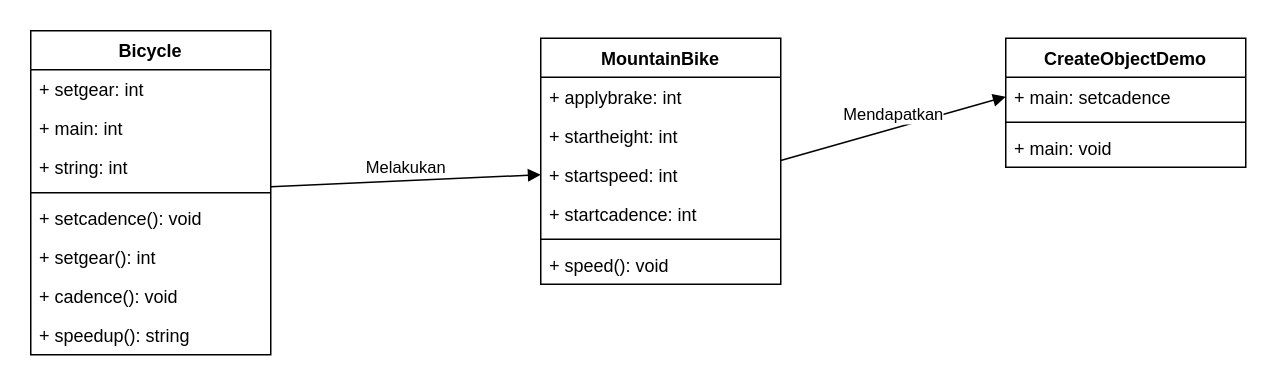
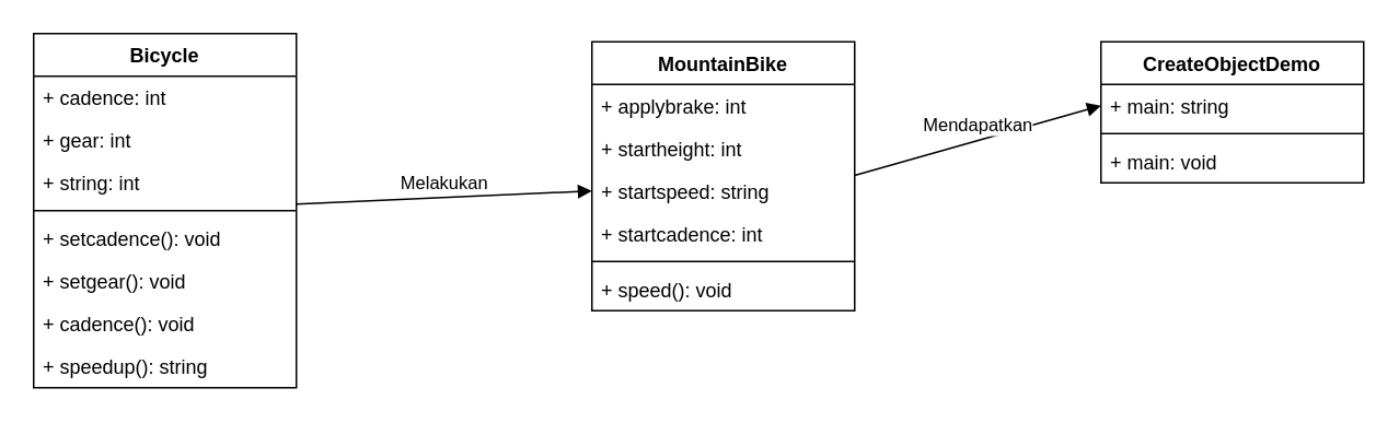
  <mxCell id="0" />
  <mxCell id="1" parent="0" />
  <mxCell id="2" value="Bicycle" style="swimlane;fontStyle=1;align=center;verticalAlign=top;childLayout=stackLayout;horizontal=1;startSize=26;horizontalStack=0;resizeParent=1;resizeParentMax=0;resizeLast=0;collapsible=1;marginBottom=0;" vertex="1" parent="1"><mxGeometry x="20" y="20" width="160" height="216" as="geometry" /></mxCell>
- <mxCell id="3" value="+ setgear: int" style="text;strokeColor=none;fillColor=none;align=left;verticalAlign=top;spacingLeft=4;spacingRight=4;overflow=hidden;rotatable=0;points=[[0,0.5],[1,0.5]];portConstraint=eastwest;" vertex="1" parent="2"><mxGeometry y="26" width="160" height="26" as="geometry" /></mxCell>
- <mxCell id="4" value="+ main: int" style="text;strokeColor=none;fillColor=none;align=left;verticalAlign=top;spacingLeft=4;spacingRight=4;overflow=hidden;rotatable=0;points=[[0,0.5],[1,0.5]];portConstraint=eastwest;" vertex="1" parent="2"><mxGeometry y="52" width="160" height="26" as="geometry" /></mxCell>
+ <mxCell id="3" value="+ cadence: int" style="text;strokeColor=none;fillColor=none;align=left;verticalAlign=top;spacingLeft=4;spacingRight=4;overflow=hidden;rotatable=0;points=[[0,0.5],[1,0.5]];portConstraint=eastwest;" vertex="1" parent="2"><mxGeometry y="26" width="160" height="26" as="geometry" /></mxCell>
+ <mxCell id="4" value="+ gear: int" style="text;strokeColor=none;fillColor=none;align=left;verticalAlign=top;spacingLeft=4;spacingRight=4;overflow=hidden;rotatable=0;points=[[0,0.5],[1,0.5]];portConstraint=eastwest;" vertex="1" parent="2"><mxGeometry y="52" width="160" height="26" as="geometry" /></mxCell>
  <mxCell id="5" value="+ string: int" style="text;strokeColor=none;fillColor=none;align=left;verticalAlign=top;spacingLeft=4;spacingRight=4;overflow=hidden;rotatable=0;points=[[0,0.5],[1,0.5]];portConstraint=eastwest;" vertex="1" parent="2"><mxGeometry y="78" width="160" height="26" as="geometry" /></mxCell>
  <mxCell id="6" value="" style="line;strokeWidth=1;fillColor=none;align=left;verticalAlign=middle;spacingTop=-1;spacingLeft=3;spacingRight=3;rotatable=0;labelPosition=right;points=[];portConstraint=eastwest;" vertex="1" parent="2"><mxGeometry y="104" width="160" height="8" as="geometry" /></mxCell>
  <mxCell id="7" value="+ setcadence(): void" style="text;strokeColor=none;fillColor=none;align=left;verticalAlign=top;spacingLeft=4;spacingRight=4;overflow=hidden;rotatable=0;points=[[0,0.5],[1,0.5]];portConstraint=eastwest;" vertex="1" parent="2"><mxGeometry y="112" width="160" height="26" as="geometry" /></mxCell>
- <mxCell id="8" value="+ setgear(): int" style="text;strokeColor=none;fillColor=none;align=left;verticalAlign=top;spacingLeft=4;spacingRight=4;overflow=hidden;rotatable=0;points=[[0,0.5],[1,0.5]];portConstraint=eastwest;" vertex="1" parent="2"><mxGeometry y="138" width="160" height="26" as="geometry" /></mxCell>
+ <mxCell id="8" value="+ setgear(): void" style="text;strokeColor=none;fillColor=none;align=left;verticalAlign=top;spacingLeft=4;spacingRight=4;overflow=hidden;rotatable=0;points=[[0,0.5],[1,0.5]];portConstraint=eastwest;" vertex="1" parent="2"><mxGeometry y="138" width="160" height="26" as="geometry" /></mxCell>
  <mxCell id="9" value="+ cadence(): void" style="text;strokeColor=none;fillColor=none;align=left;verticalAlign=top;spacingLeft=4;spacingRight=4;overflow=hidden;rotatable=0;points=[[0,0.5],[1,0.5]];portConstraint=eastwest;" vertex="1" parent="2"><mxGeometry y="164" width="160" height="26" as="geometry" /></mxCell>
  <mxCell id="10" value="+ speedup(): string" style="text;strokeColor=none;fillColor=none;align=left;verticalAlign=top;spacingLeft=4;spacingRight=4;overflow=hidden;rotatable=0;points=[[0,0.5],[1,0.5]];portConstraint=eastwest;" vertex="1" parent="2"><mxGeometry y="190" width="160" height="26" as="geometry" /></mxCell>
  <mxCell id="11" value="MountainBike" style="swimlane;fontStyle=1;align=center;verticalAlign=top;childLayout=stackLayout;horizontal=1;startSize=26;horizontalStack=0;resizeParent=1;resizeParentMax=0;resizeLast=0;collapsible=1;marginBottom=0;" vertex="1" parent="1"><mxGeometry x="360" y="25" width="160" height="164" as="geometry" /></mxCell>
  <mxCell id="12" value="+ applybrake: int" style="text;strokeColor=none;fillColor=none;align=left;verticalAlign=top;spacingLeft=4;spacingRight=4;overflow=hidden;rotatable=0;points=[[0,0.5],[1,0.5]];portConstraint=eastwest;" vertex="1" parent="11"><mxGeometry y="26" width="160" height="26" as="geometry" /></mxCell>
  <mxCell id="13" value="+ startheight: int" style="text;strokeColor=none;fillColor=none;align=left;verticalAlign=top;spacingLeft=4;spacingRight=4;overflow=hidden;rotatable=0;points=[[0,0.5],[1,0.5]];portConstraint=eastwest;" vertex="1" parent="11"><mxGeometry y="52" width="160" height="26" as="geometry" /></mxCell>
- <mxCell id="14" value="+ startspeed: int" style="text;strokeColor=none;fillColor=none;align=left;verticalAlign=top;spacingLeft=4;spacingRight=4;overflow=hidden;rotatable=0;points=[[0,0.5],[1,0.5]];portConstraint=eastwest;" vertex="1" parent="11"><mxGeometry y="78" width="160" height="26" as="geometry" /></mxCell>
+ <mxCell id="14" value="+ startspeed: string" style="text;strokeColor=none;fillColor=none;align=left;verticalAlign=top;spacingLeft=4;spacingRight=4;overflow=hidden;rotatable=0;points=[[0,0.5],[1,0.5]];portConstraint=eastwest;" vertex="1" parent="11"><mxGeometry y="78" width="160" height="26" as="geometry" /></mxCell>
  <mxCell id="15" value="+ startcadence: int" style="text;strokeColor=none;fillColor=none;align=left;verticalAlign=top;spacingLeft=4;spacingRight=4;overflow=hidden;rotatable=0;points=[[0,0.5],[1,0.5]];portConstraint=eastwest;" vertex="1" parent="11"><mxGeometry y="104" width="160" height="26" as="geometry" /></mxCell>
  <mxCell id="16" value="" style="line;strokeWidth=1;fillColor=none;align=left;verticalAlign=middle;spacingTop=-1;spacingLeft=3;spacingRight=3;rotatable=0;labelPosition=right;points=[];portConstraint=eastwest;" vertex="1" parent="11"><mxGeometry y="130" width="160" height="8" as="geometry" /></mxCell>
  <mxCell id="17" value="+ speed(): void" style="text;strokeColor=none;fillColor=none;align=left;verticalAlign=top;spacingLeft=4;spacingRight=4;overflow=hidden;rotatable=0;points=[[0,0.5],[1,0.5]];portConstraint=eastwest;" vertex="1" parent="11"><mxGeometry y="138" width="160" height="26" as="geometry" /></mxCell>
  <mxCell id="18" value="CreateObjectDemo" style="swimlane;fontStyle=1;align=center;verticalAlign=top;childLayout=stackLayout;horizontal=1;startSize=26;horizontalStack=0;resizeParent=1;resizeParentMax=0;resizeLast=0;collapsible=1;marginBottom=0;" vertex="1" parent="1"><mxGeometry x="670" y="25" width="160" height="86" as="geometry" /></mxCell>
- <mxCell id="19" value="+ main: setcadence" style="text;strokeColor=none;fillColor=none;align=left;verticalAlign=top;spacingLeft=4;spacingRight=4;overflow=hidden;rotatable=0;points=[[0,0.5],[1,0.5]];portConstraint=eastwest;" vertex="1" parent="18"><mxGeometry y="26" width="160" height="26" as="geometry" /></mxCell>
+ <mxCell id="19" value="+ main: string" style="text;strokeColor=none;fillColor=none;align=left;verticalAlign=top;spacingLeft=4;spacingRight=4;overflow=hidden;rotatable=0;points=[[0,0.5],[1,0.5]];portConstraint=eastwest;" vertex="1" parent="18"><mxGeometry y="26" width="160" height="26" as="geometry" /></mxCell>
  <mxCell id="20" value="" style="line;strokeWidth=1;fillColor=none;align=left;verticalAlign=middle;spacingTop=-1;spacingLeft=3;spacingRight=3;rotatable=0;labelPosition=right;points=[];portConstraint=eastwest;" vertex="1" parent="18"><mxGeometry y="52" width="160" height="8" as="geometry" /></mxCell>
  <mxCell id="21" value="+ main: void" style="text;strokeColor=none;fillColor=none;align=left;verticalAlign=top;spacingLeft=4;spacingRight=4;overflow=hidden;rotatable=0;points=[[0,0.5],[1,0.5]];portConstraint=eastwest;" vertex="1" parent="18"><mxGeometry y="60" width="160" height="26" as="geometry" /></mxCell>
  <mxCell id="22" value="Melakukan" style="html=1;verticalAlign=bottom;endArrow=block;entryX=0;entryY=0.5;entryDx=0;entryDy=0;" edge="1" parent="1" target="14"><mxGeometry width="80" relative="1" as="geometry"><mxPoint x="180" y="124" as="sourcePoint" /><mxPoint x="260" y="124" as="targetPoint" /></mxGeometry></mxCell>
  <mxCell id="23" value="Mendapatkan" style="html=1;verticalAlign=bottom;endArrow=block;entryX=0;entryY=0.5;entryDx=0;entryDy=0;" edge="1" parent="1" target="19"><mxGeometry width="80" relative="1" as="geometry"><mxPoint x="520" y="106.5" as="sourcePoint" /><mxPoint x="600" y="106.5" as="targetPoint" /></mxGeometry></mxCell>
